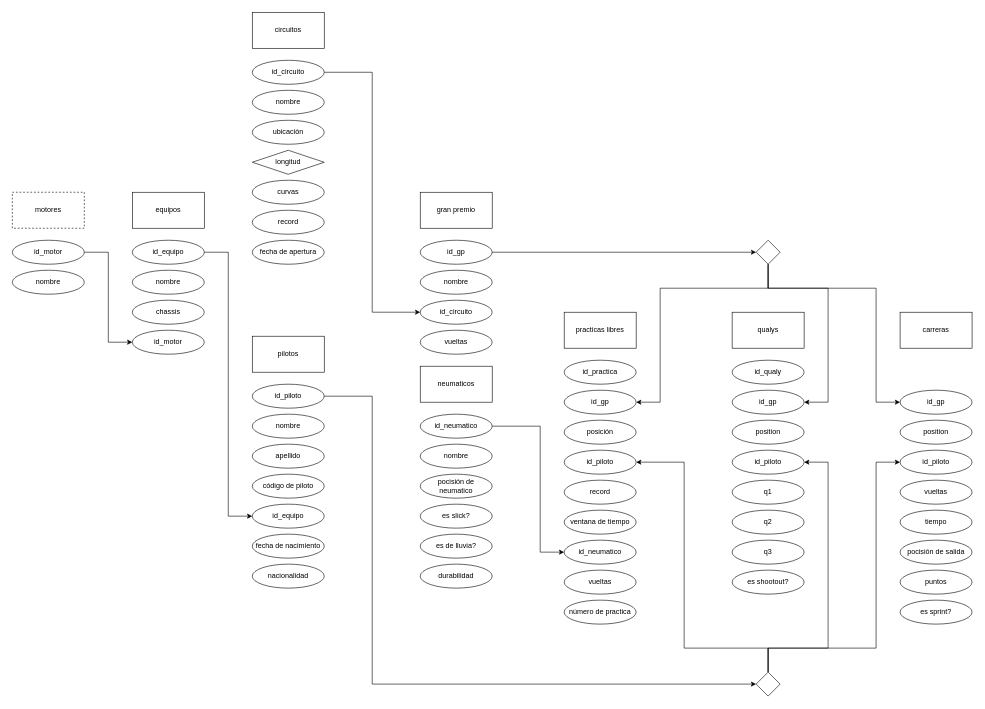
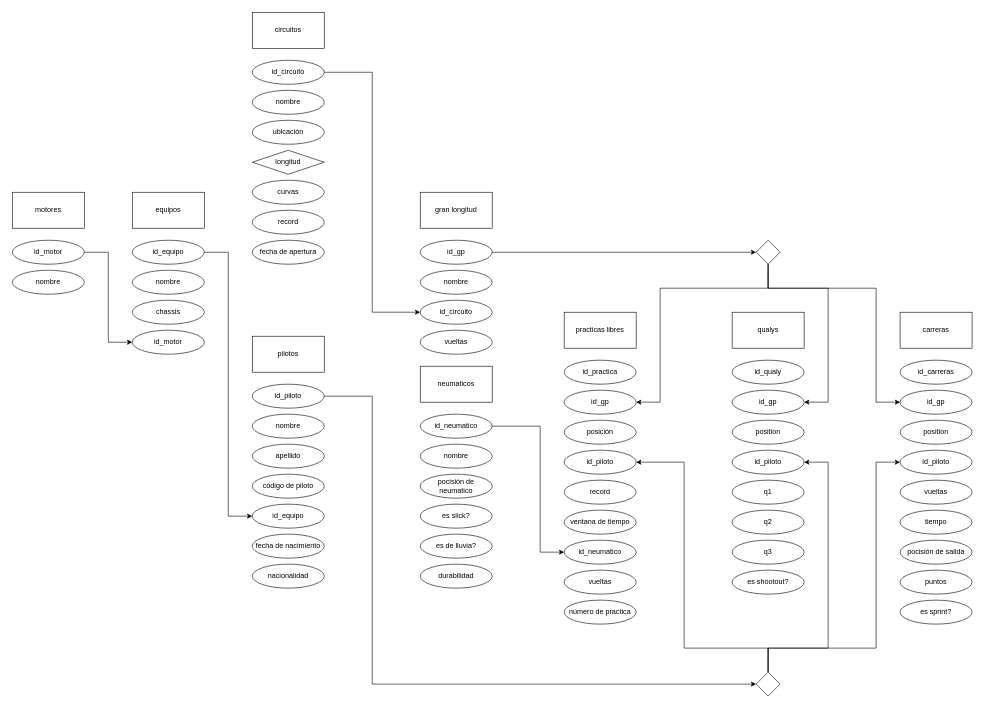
  <mxCell id="0" />
  <mxCell id="1" parent="0" />
  <mxCell id="2" value="" style="group" parent="1" vertex="1" connectable="0"><mxGeometry x="420" y="560" width="120" height="420" as="geometry" /></mxCell>
  <mxCell id="3" value="pilotos" style="rounded=0;whiteSpace=wrap;html=1;" parent="2" vertex="1"><mxGeometry width="120" height="60" as="geometry" /></mxCell>
  <mxCell id="4" value="nombre" style="ellipse;whiteSpace=wrap;html=1;" parent="2" vertex="1"><mxGeometry y="130" width="120" height="40" as="geometry" /></mxCell>
  <mxCell id="5" value="id_piloto" style="ellipse;whiteSpace=wrap;html=1;" parent="2" vertex="1"><mxGeometry y="80" width="120" height="40" as="geometry" /></mxCell>
  <mxCell id="6" value="apellido" style="ellipse;whiteSpace=wrap;html=1;" parent="2" vertex="1"><mxGeometry y="180" width="120" height="40" as="geometry" /></mxCell>
  <mxCell id="7" value="código de piloto" style="ellipse;whiteSpace=wrap;html=1;" parent="2" vertex="1"><mxGeometry y="230" width="120" height="40" as="geometry" /></mxCell>
  <mxCell id="8" value="id_equipo" style="ellipse;whiteSpace=wrap;html=1;" parent="2" vertex="1"><mxGeometry y="280" width="120" height="40" as="geometry" /></mxCell>
  <mxCell id="9" value="fecha de nacimiento" style="ellipse;whiteSpace=wrap;html=1;" parent="2" vertex="1"><mxGeometry y="330" width="120" height="40" as="geometry" /></mxCell>
  <mxCell id="10" value="nacionalidad" style="ellipse;whiteSpace=wrap;html=1;" parent="2" vertex="1"><mxGeometry y="380" width="120" height="40" as="geometry" /></mxCell>
  <mxCell id="11" value="" style="group" parent="1" vertex="1" connectable="0"><mxGeometry x="220" y="320" width="120" height="270" as="geometry" /></mxCell>
  <mxCell id="12" value="equipos" style="rounded=0;whiteSpace=wrap;html=1;" parent="11" vertex="1"><mxGeometry width="120" height="60" as="geometry" /></mxCell>
  <mxCell id="13" value="id_equipo" style="ellipse;whiteSpace=wrap;html=1;" parent="11" vertex="1"><mxGeometry y="80" width="120" height="40" as="geometry" /></mxCell>
  <mxCell id="14" value="chassis" style="ellipse;whiteSpace=wrap;html=1;" parent="11" vertex="1"><mxGeometry y="180" width="120" height="40" as="geometry" /></mxCell>
  <mxCell id="15" value="id_motor" style="ellipse;whiteSpace=wrap;html=1;" parent="11" vertex="1"><mxGeometry y="230" width="120" height="40" as="geometry" /></mxCell>
  <mxCell id="16" value="nombre" style="ellipse;whiteSpace=wrap;html=1;" parent="11" vertex="1"><mxGeometry y="130" width="120" height="40" as="geometry" /></mxCell>
  <mxCell id="17" value="" style="group" parent="1" vertex="1" connectable="0"><mxGeometry y="320" width="120" height="170" as="geometry" x="20" /></mxCell>
- <mxCell id="18" value="motores" style="rounded=0;whiteSpace=wrap;html=1;dashed=1;" parent="17" vertex="1"><mxGeometry width="120" height="60" as="geometry" /></mxCell>
+ <mxCell id="18" value="motores" style="rounded=0;whiteSpace=wrap;html=1;" parent="17" vertex="1"><mxGeometry width="120" height="60" as="geometry" /></mxCell>
  <mxCell id="19" value="id_motor" style="ellipse;whiteSpace=wrap;html=1;" parent="17" vertex="1"><mxGeometry y="80" width="120" height="40" as="geometry" /></mxCell>
  <mxCell id="20" value="nombre" style="ellipse;whiteSpace=wrap;html=1;" parent="17" vertex="1"><mxGeometry y="130" width="120" height="40" as="geometry" /></mxCell>
  <mxCell id="21" value="" style="group" parent="1" vertex="1" connectable="0"><mxGeometry x="420" y="20" width="120" height="470" as="geometry" /></mxCell>
  <mxCell id="22" value="circuitos" style="rounded=0;whiteSpace=wrap;html=1;" parent="21" vertex="1"><mxGeometry width="120" height="60" as="geometry" /></mxCell>
  <mxCell id="23" value="id_circuito" style="ellipse;whiteSpace=wrap;html=1;" parent="21" vertex="1"><mxGeometry y="80" width="120" height="40" as="geometry" /></mxCell>
  <mxCell id="24" value="curvas" style="ellipse;whiteSpace=wrap;html=1;" parent="21" vertex="1"><mxGeometry y="280" width="120" height="40" as="geometry" /></mxCell>
  <mxCell id="25" value="longitud" style="rhombus;whiteSpace=wrap;html=1;" parent="21" vertex="1"><mxGeometry y="230" width="120" height="40" as="geometry" /></mxCell>
  <mxCell id="26" value="ubicación" style="ellipse;whiteSpace=wrap;html=1;" parent="21" vertex="1"><mxGeometry y="180" width="120" height="40" as="geometry" /></mxCell>
  <mxCell id="27" value="nombre" style="ellipse;whiteSpace=wrap;html=1;" parent="21" vertex="1"><mxGeometry y="130" width="120" height="40" as="geometry" /></mxCell>
  <mxCell id="28" value="fecha de apertura" style="ellipse;whiteSpace=wrap;html=1;" parent="21" vertex="1"><mxGeometry y="380" width="120" height="40" as="geometry" /></mxCell>
  <mxCell id="29" value="record" style="ellipse;whiteSpace=wrap;html=1;" parent="21" vertex="1"><mxGeometry y="330" width="120" height="40" as="geometry" /></mxCell>
  <mxCell id="30" value="" style="group" parent="1" vertex="1" connectable="0"><mxGeometry x="700" y="320" width="120" height="270" as="geometry" /></mxCell>
- <mxCell id="31" value="gran premio" style="rounded=0;whiteSpace=wrap;html=1;" parent="30" vertex="1"><mxGeometry width="120" height="60" as="geometry" /></mxCell>
+ <mxCell id="31" value="gran longitud" style="rounded=0;whiteSpace=wrap;html=1;" parent="30" vertex="1"><mxGeometry width="120" height="60" as="geometry" /></mxCell>
  <mxCell id="32" value="vueltas" style="ellipse;whiteSpace=wrap;html=1;" parent="30" vertex="1"><mxGeometry y="230" width="120" height="40" as="geometry" /></mxCell>
  <mxCell id="33" value="id_circuito" style="ellipse;whiteSpace=wrap;html=1;" parent="30" vertex="1"><mxGeometry y="180" width="120" height="40" as="geometry" /></mxCell>
  <mxCell id="34" value="nombre" style="ellipse;whiteSpace=wrap;html=1;" parent="30" vertex="1"><mxGeometry y="130" width="120" height="40" as="geometry" /></mxCell>
  <mxCell id="35" value="id_gp" style="ellipse;whiteSpace=wrap;html=1;" parent="30" vertex="1"><mxGeometry y="80" width="120" height="40" as="geometry" /></mxCell>
  <mxCell id="36" value="" style="group" parent="1" vertex="1" connectable="0"><mxGeometry x="700" y="610" width="120" height="370" as="geometry" /></mxCell>
  <mxCell id="37" value="neumaticos" style="rounded=0;whiteSpace=wrap;html=1;" parent="36" vertex="1"><mxGeometry width="120" height="60" as="geometry" /></mxCell>
  <mxCell id="38" value="es slick?" style="ellipse;whiteSpace=wrap;html=1;" parent="36" vertex="1"><mxGeometry y="230" width="120" height="40" as="geometry" /></mxCell>
  <mxCell id="39" value="pocisión de neumatico" style="ellipse;whiteSpace=wrap;html=1;" parent="36" vertex="1"><mxGeometry y="180" width="120" height="40" as="geometry" /></mxCell>
  <mxCell id="40" value="nombre" style="ellipse;whiteSpace=wrap;html=1;" parent="36" vertex="1"><mxGeometry y="130" width="120" height="40" as="geometry" /></mxCell>
  <mxCell id="41" value="id_neumatico" style="ellipse;whiteSpace=wrap;html=1;" parent="36" vertex="1"><mxGeometry y="80" width="120" height="40" as="geometry" /></mxCell>
  <mxCell id="42" value="durabilidad" style="ellipse;whiteSpace=wrap;html=1;" parent="36" vertex="1"><mxGeometry y="330" width="120" height="40" as="geometry" /></mxCell>
  <mxCell id="43" value="es de lluvia?" style="ellipse;whiteSpace=wrap;html=1;" parent="36" vertex="1"><mxGeometry y="280" width="120" height="40" as="geometry" /></mxCell>
  <mxCell id="44" style="edgeStyle=orthogonalEdgeStyle;rounded=0;orthogonalLoop=1;jettySize=auto;html=1;exitX=1;exitY=0.5;exitDx=0;exitDy=0;entryX=0;entryY=0.5;entryDx=0;entryDy=0;" edge="1" parent="1" source="19" target="15"><mxGeometry relative="1" as="geometry" /></mxCell>
  <mxCell id="45" style="edgeStyle=orthogonalEdgeStyle;rounded=0;orthogonalLoop=1;jettySize=auto;html=1;exitX=1;exitY=0.5;exitDx=0;exitDy=0;entryX=0;entryY=0.5;entryDx=0;entryDy=0;" edge="1" parent="1" source="13" target="8"><mxGeometry relative="1" as="geometry" /></mxCell>
  <mxCell id="46" style="edgeStyle=orthogonalEdgeStyle;rounded=0;orthogonalLoop=1;jettySize=auto;html=1;exitX=1;exitY=0.5;exitDx=0;exitDy=0;entryX=0;entryY=0.5;entryDx=0;entryDy=0;" edge="1" parent="1" source="23" target="33"><mxGeometry relative="1" as="geometry" /></mxCell>
  <mxCell id="47" style="edgeStyle=orthogonalEdgeStyle;rounded=0;orthogonalLoop=1;jettySize=auto;html=1;exitX=0.5;exitY=1;exitDx=0;exitDy=0;entryX=1;entryY=0.5;entryDx=0;entryDy=0;" edge="1" parent="1" source="50" target="59"><mxGeometry relative="1" as="geometry"><Array as="points"><mxPoint x="1280" y="480" /><mxPoint x="1100" y="480" /><mxPoint x="1100" y="670" /></Array></mxGeometry></mxCell>
  <mxCell id="48" style="edgeStyle=orthogonalEdgeStyle;rounded=0;orthogonalLoop=1;jettySize=auto;html=1;exitX=0.5;exitY=1;exitDx=0;exitDy=0;entryX=1;entryY=0.5;entryDx=0;entryDy=0;" edge="1" parent="1" source="50" target="65"><mxGeometry relative="1" as="geometry"><Array as="points"><mxPoint x="1280" y="480" /><mxPoint x="1380" y="480" /><mxPoint x="1380" y="670" /></Array></mxGeometry></mxCell>
  <mxCell id="49" style="edgeStyle=orthogonalEdgeStyle;rounded=0;orthogonalLoop=1;jettySize=auto;html=1;exitX=0.5;exitY=1;exitDx=0;exitDy=0;entryX=0;entryY=0.5;entryDx=0;entryDy=0;" edge="1" parent="1" source="50" target="75"><mxGeometry relative="1" as="geometry"><Array as="points"><mxPoint x="1280" y="480" /><mxPoint x="1460" y="480" /><mxPoint x="1460" y="670" /></Array></mxGeometry></mxCell>
  <mxCell id="50" value="" style="rhombus;whiteSpace=wrap;html=1;" vertex="1" parent="1"><mxGeometry x="1260" y="400" width="40" height="40" as="geometry" /></mxCell>
  <mxCell id="51" style="edgeStyle=orthogonalEdgeStyle;rounded=0;orthogonalLoop=1;jettySize=auto;html=1;exitX=1;exitY=0.5;exitDx=0;exitDy=0;entryX=0;entryY=0.5;entryDx=0;entryDy=0;" edge="1" parent="1" source="35" target="50"><mxGeometry relative="1" as="geometry" /></mxCell>
  <mxCell id="52" value="" style="group" vertex="1" connectable="0" parent="1"><mxGeometry x="940" y="520" width="120" height="520" as="geometry" /></mxCell>
  <mxCell id="53" value="id_neumatico" style="ellipse;whiteSpace=wrap;html=1;" parent="52" vertex="1"><mxGeometry y="380" width="120" height="40" as="geometry" /></mxCell>
  <mxCell id="54" value="practicas libres" style="rounded=0;whiteSpace=wrap;html=1;" parent="52" vertex="1"><mxGeometry width="120" height="60" as="geometry" /></mxCell>
  <mxCell id="55" value="ventana de tiempo" style="ellipse;whiteSpace=wrap;html=1;" parent="52" vertex="1"><mxGeometry y="330" width="120" height="40" as="geometry" /></mxCell>
  <mxCell id="56" value="record" style="ellipse;whiteSpace=wrap;html=1;" parent="52" vertex="1"><mxGeometry y="280" width="120" height="40" as="geometry" /></mxCell>
  <mxCell id="57" value="id_piloto" style="ellipse;whiteSpace=wrap;html=1;" parent="52" vertex="1"><mxGeometry y="230" width="120" height="40" as="geometry" /></mxCell>
  <mxCell id="58" value="posición" style="ellipse;whiteSpace=wrap;html=1;" parent="52" vertex="1"><mxGeometry y="180" width="120" height="40" as="geometry" /></mxCell>
  <mxCell id="59" value="id_gp" style="ellipse;whiteSpace=wrap;html=1;" parent="52" vertex="1"><mxGeometry y="130" width="120" height="40" as="geometry" /></mxCell>
  <mxCell id="60" value="id_practica" style="ellipse;whiteSpace=wrap;html=1;" parent="52" vertex="1"><mxGeometry y="80" width="120" height="40" as="geometry" /></mxCell>
  <mxCell id="61" value="vueltas" style="ellipse;whiteSpace=wrap;html=1;" parent="52" vertex="1"><mxGeometry y="430" width="120" height="40" as="geometry" /></mxCell>
  <mxCell id="62" value="número de practica" style="ellipse;whiteSpace=wrap;html=1;" parent="52" vertex="1"><mxGeometry y="480" width="120" height="40" as="geometry" /></mxCell>
  <mxCell id="63" value="" style="group" vertex="1" connectable="0" parent="1"><mxGeometry x="1220" y="520" width="120" height="470" as="geometry" /></mxCell>
  <mxCell id="64" value="qualys" style="rounded=0;whiteSpace=wrap;html=1;" parent="63" vertex="1"><mxGeometry width="120" height="60" as="geometry" /></mxCell>
  <mxCell id="65" value="id_gp" style="ellipse;whiteSpace=wrap;html=1;" parent="63" vertex="1"><mxGeometry y="130" width="120" height="40" as="geometry" /></mxCell>
  <mxCell id="66" value="id_qualy" style="ellipse;whiteSpace=wrap;html=1;" parent="63" vertex="1"><mxGeometry y="80" width="120" height="40" as="geometry" /></mxCell>
  <mxCell id="67" value="position" style="ellipse;whiteSpace=wrap;html=1;" parent="63" vertex="1"><mxGeometry y="180" width="120" height="40" as="geometry" /></mxCell>
  <mxCell id="68" value="es shootout?" style="ellipse;whiteSpace=wrap;html=1;" parent="63" vertex="1"><mxGeometry y="430" width="120" height="40" as="geometry" /></mxCell>
  <mxCell id="69" value="id_piloto" style="ellipse;whiteSpace=wrap;html=1;" parent="63" vertex="1"><mxGeometry y="230" width="120" height="40" as="geometry" /></mxCell>
  <mxCell id="70" value="q3" style="ellipse;whiteSpace=wrap;html=1;" parent="63" vertex="1"><mxGeometry y="380" width="120" height="40" as="geometry" /></mxCell>
  <mxCell id="71" value="q2" style="ellipse;whiteSpace=wrap;html=1;" parent="63" vertex="1"><mxGeometry y="330" width="120" height="40" as="geometry" /></mxCell>
  <mxCell id="72" value="q1" style="ellipse;whiteSpace=wrap;html=1;" parent="63" vertex="1"><mxGeometry y="280" width="120" height="40" as="geometry" /></mxCell>
  <mxCell id="73" value="" style="group" vertex="1" connectable="0" parent="1"><mxGeometry x="1500" y="520" width="120" height="520" as="geometry" /></mxCell>
  <mxCell id="74" value="carreras" style="rounded=0;whiteSpace=wrap;html=1;" parent="73" vertex="1"><mxGeometry width="120" height="60" as="geometry" /></mxCell>
  <mxCell id="75" value="id_gp" style="ellipse;whiteSpace=wrap;html=1;" parent="73" vertex="1"><mxGeometry y="130" width="120" height="40" as="geometry" /></mxCell>
+ <mxCell id="76" value="id_carreras" style="ellipse;whiteSpace=wrap;html=1;" parent="73" vertex="1"><mxGeometry y="80" width="120" height="40" as="geometry" /></mxCell>
  <mxCell id="77" value="position" style="ellipse;whiteSpace=wrap;html=1;" parent="73" vertex="1"><mxGeometry y="180" width="120" height="40" as="geometry" /></mxCell>
  <mxCell id="78" value="id_piloto" style="ellipse;whiteSpace=wrap;html=1;" parent="73" vertex="1"><mxGeometry y="230" width="120" height="40" as="geometry" /></mxCell>
  <mxCell id="79" value="tiempo" style="ellipse;whiteSpace=wrap;html=1;" parent="73" vertex="1"><mxGeometry y="330" width="120" height="40" as="geometry" /></mxCell>
  <mxCell id="80" value="puntos" style="ellipse;whiteSpace=wrap;html=1;" parent="73" vertex="1"><mxGeometry y="430" width="120" height="40" as="geometry" /></mxCell>
  <mxCell id="81" value="vueltas" style="ellipse;whiteSpace=wrap;html=1;" parent="73" vertex="1"><mxGeometry y="280" width="120" height="40" as="geometry" /></mxCell>
  <mxCell id="82" value="es sprint?" style="ellipse;whiteSpace=wrap;html=1;" parent="73" vertex="1"><mxGeometry y="480" width="120" height="40" as="geometry" /></mxCell>
  <mxCell id="83" value="pocisión de salida" style="ellipse;whiteSpace=wrap;html=1;" parent="73" vertex="1"><mxGeometry y="380" width="120" height="40" as="geometry" /></mxCell>
  <mxCell id="84" style="edgeStyle=orthogonalEdgeStyle;rounded=0;orthogonalLoop=1;jettySize=auto;html=1;exitX=1;exitY=0.5;exitDx=0;exitDy=0;entryX=0;entryY=0.5;entryDx=0;entryDy=0;" edge="1" parent="1" source="41" target="53"><mxGeometry relative="1" as="geometry"><Array as="points"><mxPoint x="900" y="710" /><mxPoint x="900" y="920" /></Array></mxGeometry></mxCell>
  <mxCell id="85" style="edgeStyle=orthogonalEdgeStyle;rounded=0;orthogonalLoop=1;jettySize=auto;html=1;exitX=0.5;exitY=0;exitDx=0;exitDy=0;entryX=1;entryY=0.5;entryDx=0;entryDy=0;" edge="1" parent="1" source="88" target="57"><mxGeometry relative="1" as="geometry"><Array as="points"><mxPoint x="1280" y="1080" /><mxPoint x="1140" y="1080" /><mxPoint x="1140" y="770" /></Array></mxGeometry></mxCell>
  <mxCell id="86" style="edgeStyle=orthogonalEdgeStyle;rounded=0;orthogonalLoop=1;jettySize=auto;html=1;exitX=0.5;exitY=0;exitDx=0;exitDy=0;entryX=1;entryY=0.5;entryDx=0;entryDy=0;" edge="1" parent="1" source="88" target="69"><mxGeometry relative="1" as="geometry"><Array as="points"><mxPoint x="1280" y="1080" /><mxPoint x="1380" y="1080" /><mxPoint x="1380" y="770" /></Array></mxGeometry></mxCell>
  <mxCell id="87" style="edgeStyle=orthogonalEdgeStyle;rounded=0;orthogonalLoop=1;jettySize=auto;html=1;exitX=0.5;exitY=0;exitDx=0;exitDy=0;entryX=0;entryY=0.5;entryDx=0;entryDy=0;" edge="1" parent="1" source="88" target="78"><mxGeometry relative="1" as="geometry"><Array as="points"><mxPoint x="1280" y="1080" /><mxPoint x="1460" y="1080" /><mxPoint x="1460" y="770" /></Array></mxGeometry></mxCell>
  <mxCell id="88" value="" style="rhombus;whiteSpace=wrap;html=1;" vertex="1" parent="1"><mxGeometry x="1260" y="1120" width="40" height="40" as="geometry" /></mxCell>
  <mxCell id="89" style="edgeStyle=orthogonalEdgeStyle;rounded=0;orthogonalLoop=1;jettySize=auto;html=1;exitX=1;exitY=0.5;exitDx=0;exitDy=0;entryX=0;entryY=0.5;entryDx=0;entryDy=0;" edge="1" parent="1" source="5" target="88"><mxGeometry relative="1" as="geometry"><Array as="points"><mxPoint x="620" y="660" /><mxPoint x="620" y="1140" /></Array></mxGeometry></mxCell>
